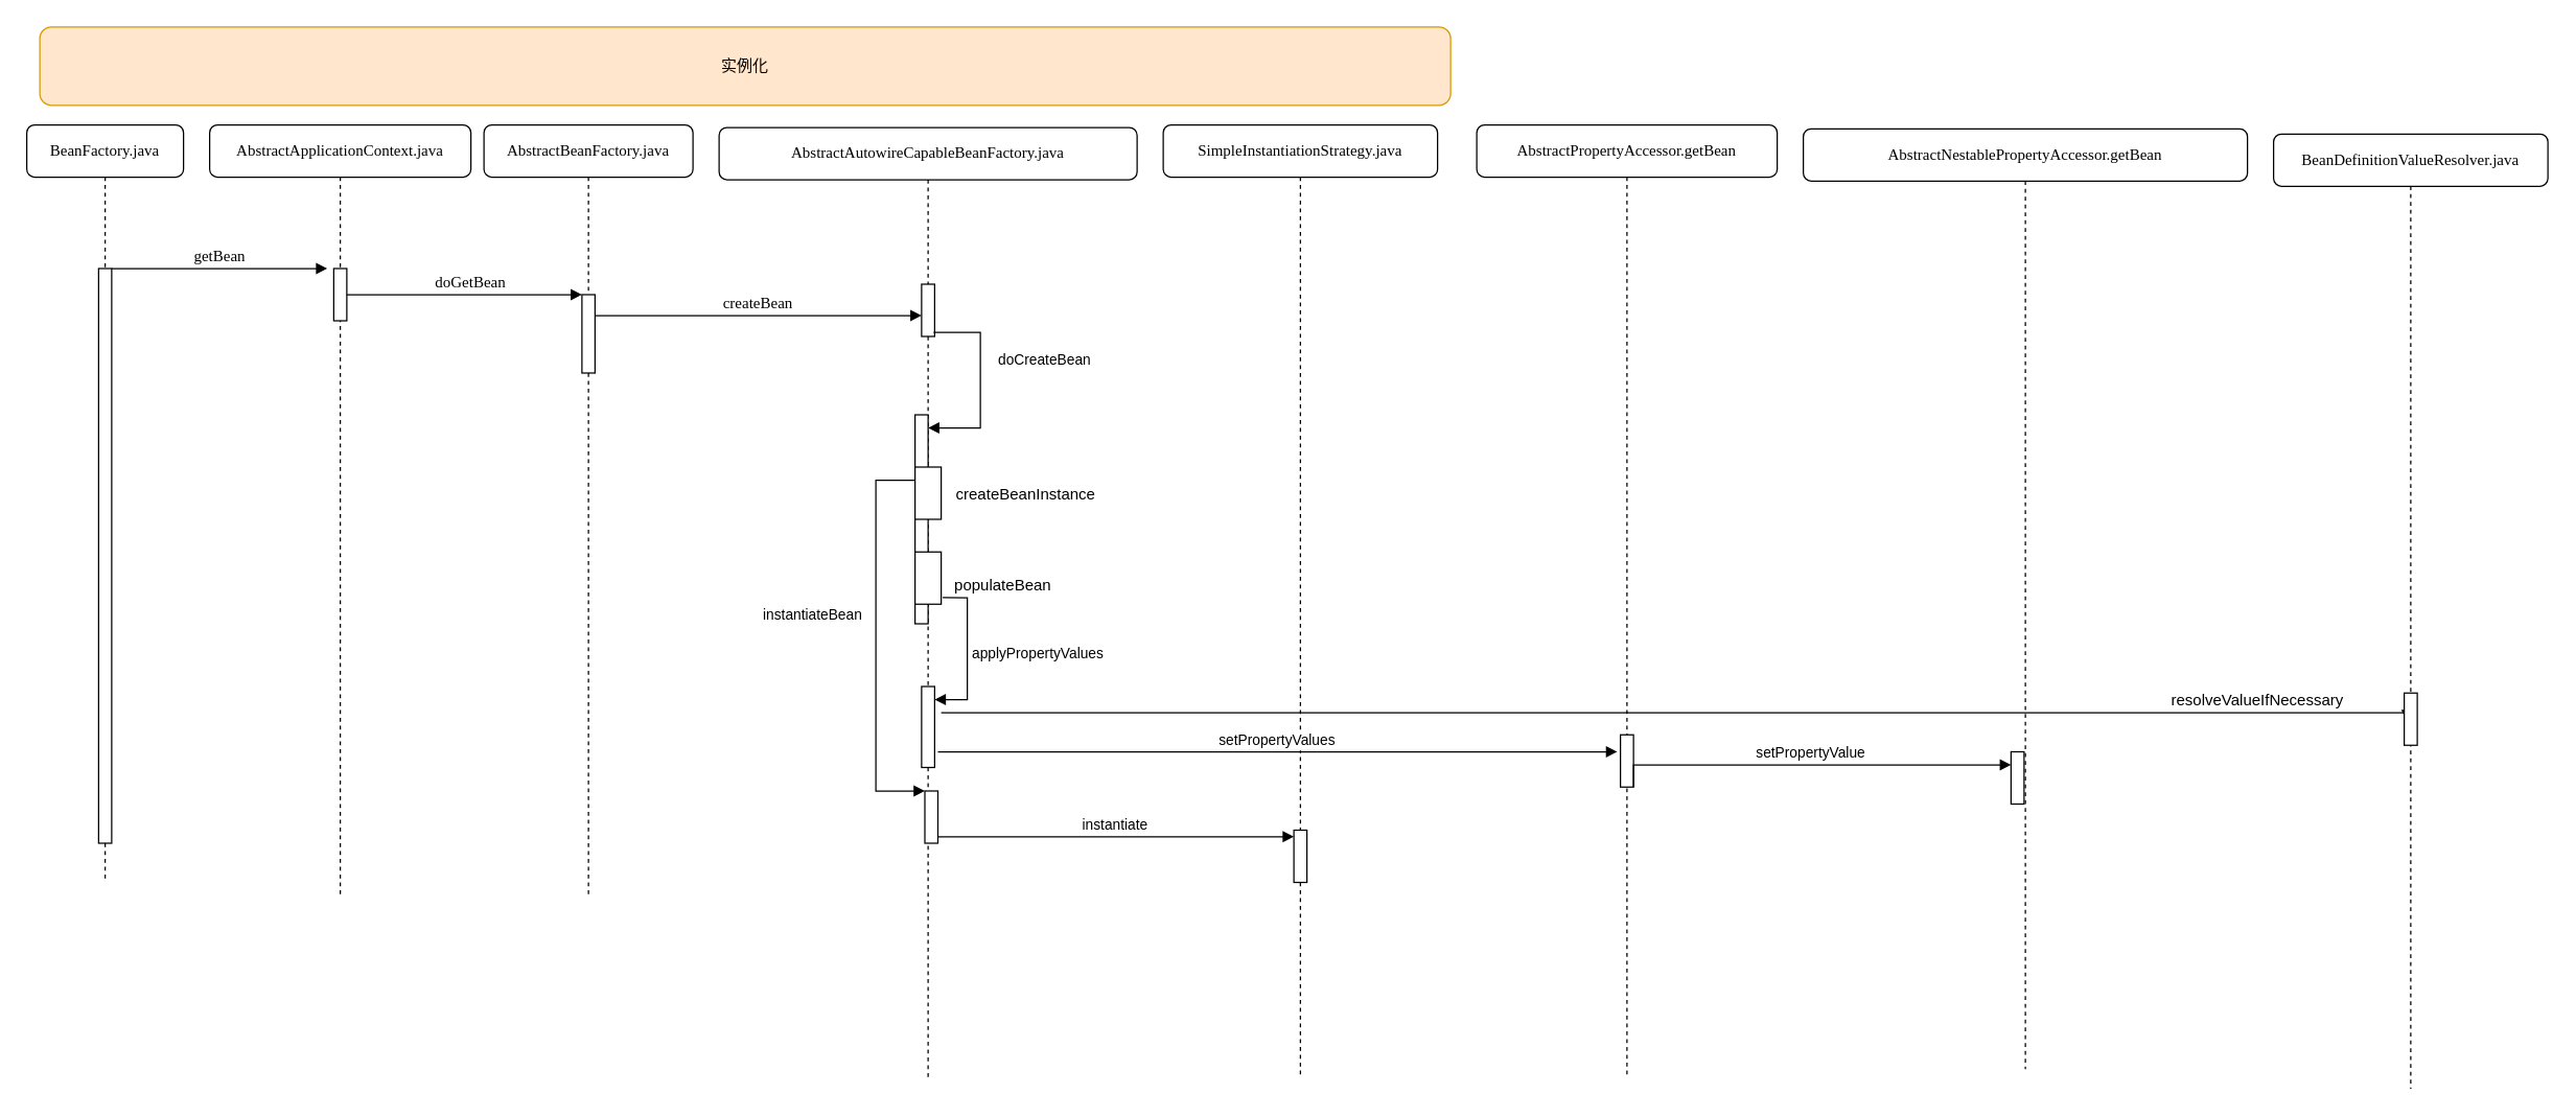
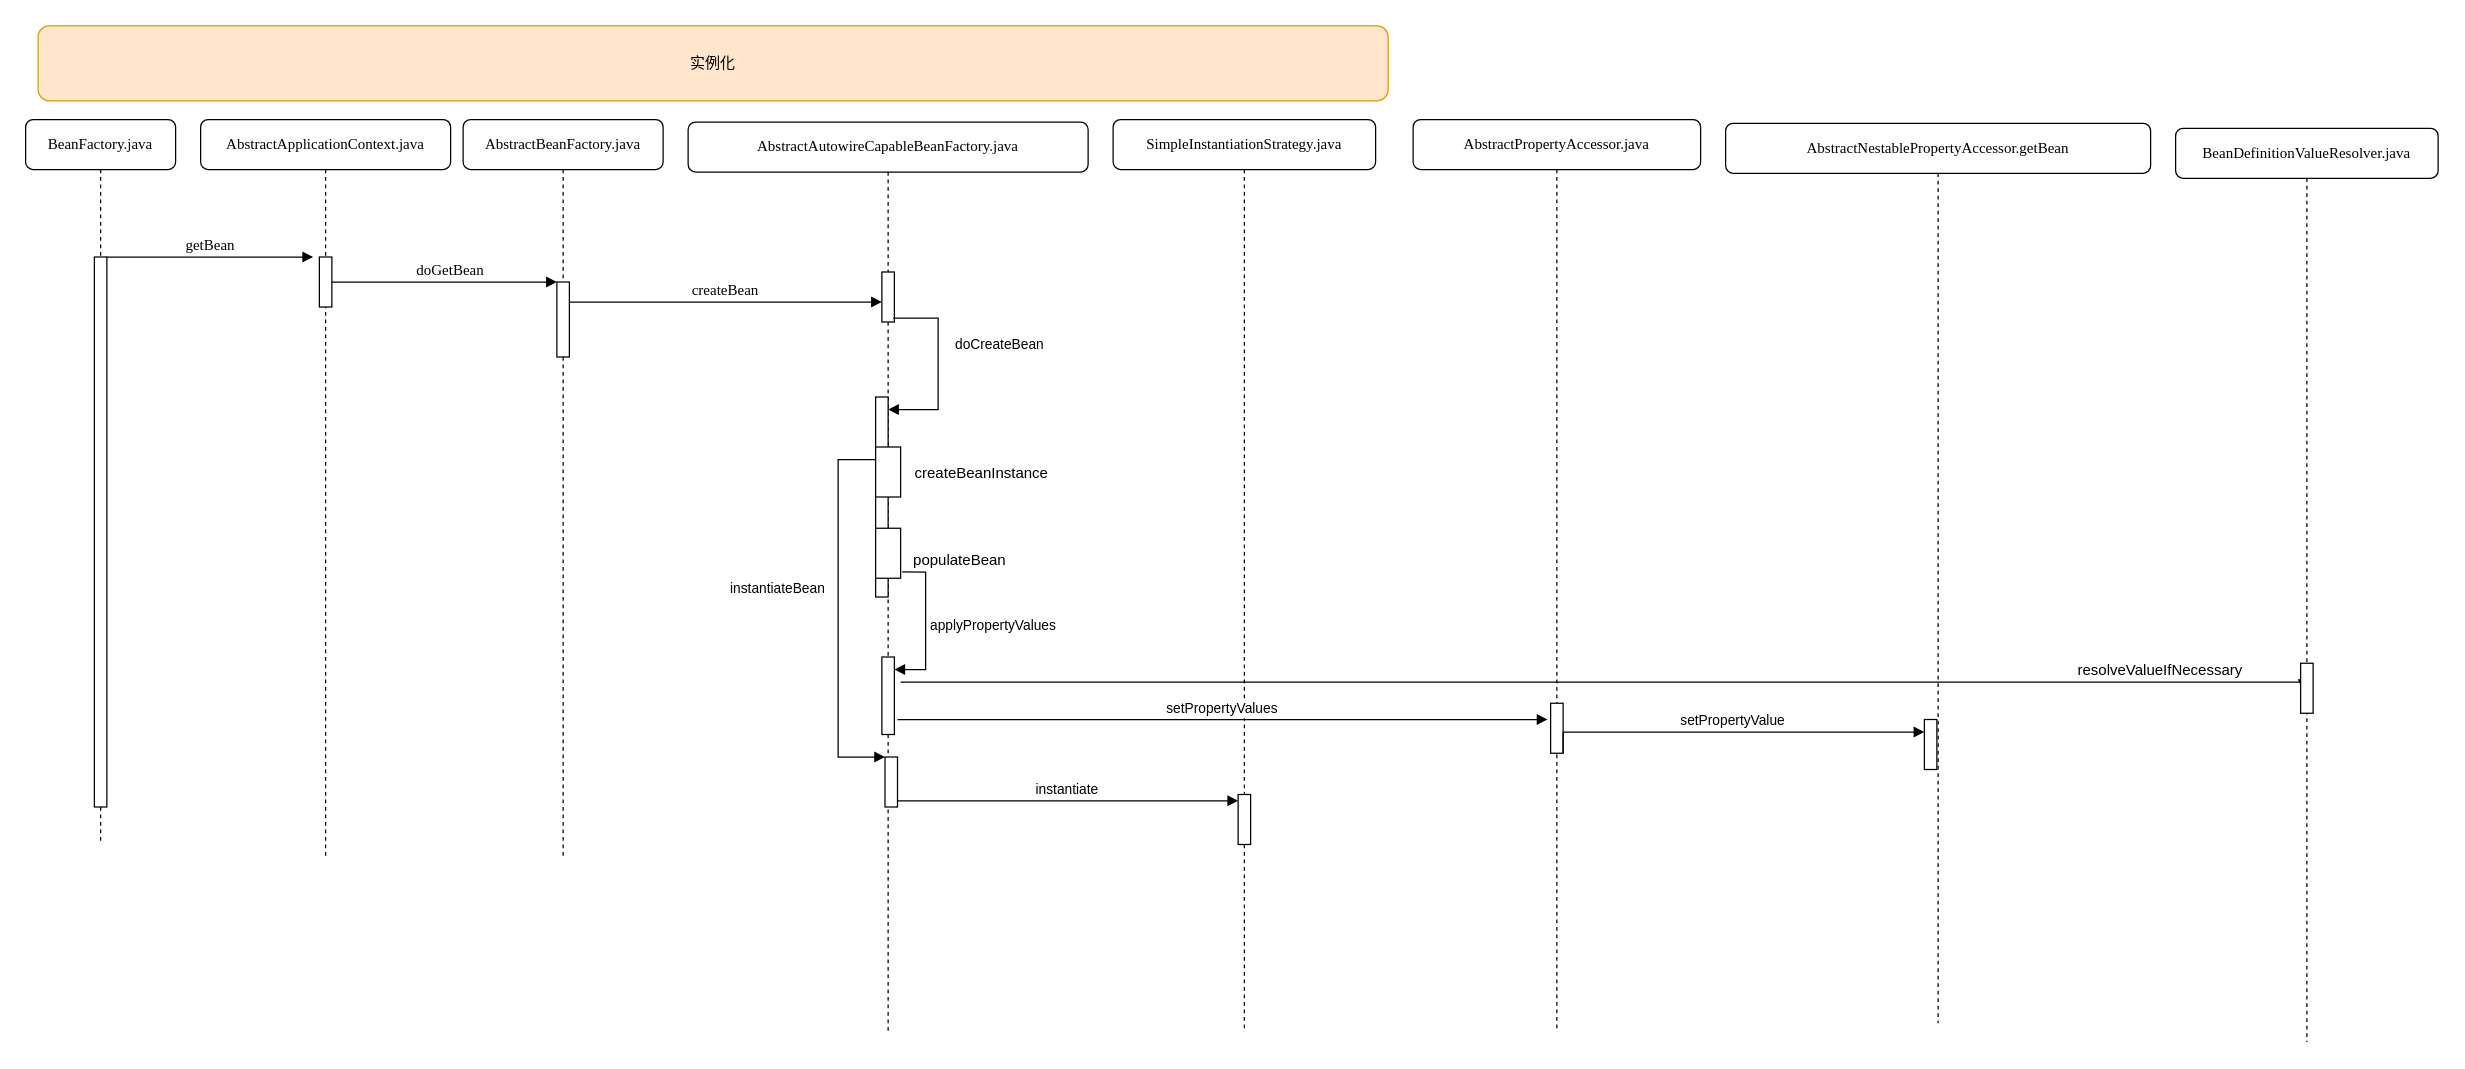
  <mxCell id="0" />
  <mxCell id="1" parent="0" />
  <mxCell id="2" value="AbstractApplicationContext.java" style="shape=umlLifeline;perimeter=lifelinePerimeter;whiteSpace=wrap;container=1;collapsible=0;recursiveResize=0;outlineConnect=0;rounded=1;shadow=0;comic=0;labelBackgroundColor=none;strokeWidth=1;fontFamily=Verdana;fontSize=12;align=center;" parent="1" vertex="1"><mxGeometry x="160" y="95" width="200" height="590" as="geometry" /></mxCell>
  <mxCell id="3" value="" style="html=1;points=[];perimeter=orthogonalPerimeter;rounded=0;shadow=0;comic=0;labelBackgroundColor=none;strokeWidth=1;fontFamily=Verdana;fontSize=12;align=center;" parent="2" vertex="1"><mxGeometry x="95" y="110" width="10" height="40" as="geometry" /></mxCell>
  <mxCell id="4" value="AbstractBeanFactory.java" style="shape=umlLifeline;perimeter=lifelinePerimeter;whiteSpace=wrap;container=1;collapsible=0;recursiveResize=0;outlineConnect=0;rounded=1;shadow=0;comic=0;labelBackgroundColor=none;strokeWidth=1;fontFamily=Verdana;fontSize=12;align=center;" parent="1" vertex="1"><mxGeometry x="370" y="95" width="160" height="590" as="geometry" /></mxCell>
  <mxCell id="5" value="" style="html=1;points=[];perimeter=orthogonalPerimeter;rounded=0;shadow=0;comic=0;labelBackgroundColor=none;strokeWidth=1;fontFamily=Verdana;fontSize=12;align=center;" parent="4" vertex="1"><mxGeometry x="75" y="130" width="10" height="60" as="geometry" /></mxCell>
  <mxCell id="6" value="AbstractAutowireCapableBeanFactory.java" style="shape=umlLifeline;perimeter=lifelinePerimeter;whiteSpace=wrap;container=1;collapsible=0;recursiveResize=0;outlineConnect=0;rounded=1;shadow=0;comic=0;labelBackgroundColor=none;strokeWidth=1;fontFamily=Verdana;fontSize=12;align=center;" parent="1" vertex="1"><mxGeometry x="550" y="97" width="320" height="728" as="geometry" /></mxCell>
  <mxCell id="7" value="" style="html=1;points=[];perimeter=orthogonalPerimeter;rounded=0;shadow=0;comic=0;labelBackgroundColor=none;strokeWidth=1;fontFamily=Verdana;fontSize=12;align=center;" vertex="1" parent="6"><mxGeometry x="155" y="120" width="10" height="40" as="geometry" /></mxCell>
  <mxCell id="8" value="" style="html=1;points=[];perimeter=orthogonalPerimeter;outlineConnect=0;targetShapes=umlLifeline;portConstraint=eastwest;newEdgeStyle={&quot;edgeStyle&quot;:&quot;elbowEdgeStyle&quot;,&quot;elbow&quot;:&quot;vertical&quot;,&quot;curved&quot;:0,&quot;rounded&quot;:0};" vertex="1" parent="6"><mxGeometry x="150" y="220" width="10" height="160" as="geometry" /></mxCell>
  <mxCell id="9" value="doCreateBean" style="html=1;align=left;spacingLeft=2;endArrow=block;rounded=0;edgeStyle=orthogonalEdgeStyle;curved=0;rounded=0;exitX=0.92;exitY=0.92;exitDx=0;exitDy=0;exitPerimeter=0;" edge="1" target="8" parent="6" source="7"><mxGeometry x="-0.235" y="10" relative="1" as="geometry"><mxPoint x="170" y="170" as="sourcePoint" /><Array as="points"><mxPoint x="200" y="157" /><mxPoint x="200" y="230" /></Array><mxPoint as="offset" /></mxGeometry></mxCell>
  <mxCell id="10" value="" style="html=1;points=[];perimeter=orthogonalPerimeter;outlineConnect=0;targetShapes=umlLifeline;portConstraint=eastwest;newEdgeStyle={&quot;edgeStyle&quot;:&quot;elbowEdgeStyle&quot;,&quot;elbow&quot;:&quot;vertical&quot;,&quot;curved&quot;:0,&quot;rounded&quot;:0};" vertex="1" parent="6"><mxGeometry x="150" y="260" width="20" height="40" as="geometry" /></mxCell>
  <mxCell id="11" value="createBeanInstance" style="text;align=center;verticalAlign=middle;resizable=0;points=[];autosize=1;strokeColor=none;fillColor=none;" vertex="1" parent="6"><mxGeometry x="155" y="250" width="160" height="60" as="geometry" /></mxCell>
  <mxCell id="12" value="populateBean" style="text;align=center;verticalAlign=middle;resizable=0;points=[];autosize=1;strokeColor=none;fillColor=none;" vertex="1" parent="6"><mxGeometry x="167.5" y="335" width="100" height="30" as="geometry" /></mxCell>
  <mxCell id="13" value="" style="html=1;points=[];perimeter=orthogonalPerimeter;outlineConnect=0;targetShapes=umlLifeline;portConstraint=eastwest;newEdgeStyle={&quot;edgeStyle&quot;:&quot;elbowEdgeStyle&quot;,&quot;elbow&quot;:&quot;vertical&quot;,&quot;curved&quot;:0,&quot;rounded&quot;:0};" vertex="1" parent="6"><mxGeometry x="150" y="325" width="20" height="40" as="geometry" /></mxCell>
  <mxCell id="14" value="instantiateBean" style="align=left;spacingLeft=2;endArrow=block;rounded=0;edgeStyle=orthogonalEdgeStyle;curved=0;rounded=0;" edge="1" target="15" parent="6"><mxGeometry x="-0.13" y="-90" relative="1" as="geometry"><mxPoint x="150" y="270" as="sourcePoint" /><Array as="points"><mxPoint x="120" y="270" /><mxPoint x="120" y="508" /></Array><mxPoint as="offset" /></mxGeometry></mxCell>
  <mxCell id="15" value="" style="html=1;points=[];perimeter=orthogonalPerimeter;outlineConnect=0;targetShapes=umlLifeline;portConstraint=eastwest;newEdgeStyle={&quot;edgeStyle&quot;:&quot;elbowEdgeStyle&quot;,&quot;elbow&quot;:&quot;vertical&quot;,&quot;curved&quot;:0,&quot;rounded&quot;:0};" vertex="1" parent="6"><mxGeometry x="157.5" y="508" width="10" height="40" as="geometry" /></mxCell>
  <mxCell id="16" value="" style="html=1;points=[];perimeter=orthogonalPerimeter;outlineConnect=0;targetShapes=umlLifeline;portConstraint=eastwest;newEdgeStyle={&quot;edgeStyle&quot;:&quot;elbowEdgeStyle&quot;,&quot;elbow&quot;:&quot;vertical&quot;,&quot;curved&quot;:0,&quot;rounded&quot;:0};" vertex="1" parent="6"><mxGeometry x="155" y="428" width="10" height="62" as="geometry" /></mxCell>
  <mxCell id="17" value="applyPropertyValues" style="align=left;spacingLeft=2;endArrow=block;rounded=0;edgeStyle=orthogonalEdgeStyle;curved=0;rounded=0;exitX=0.037;exitY=0.833;exitDx=0;exitDy=0;exitPerimeter=0;" edge="1" target="16" parent="6" source="12"><mxGeometry relative="1" as="geometry"><mxPoint x="160" y="408" as="sourcePoint" /><Array as="points"><mxPoint x="190" y="360" /><mxPoint x="190" y="438" /></Array></mxGeometry></mxCell>
  <mxCell id="18" value="SimpleInstantiationStrategy.java" style="shape=umlLifeline;perimeter=lifelinePerimeter;whiteSpace=wrap;container=1;collapsible=0;recursiveResize=0;outlineConnect=0;rounded=1;shadow=0;comic=0;labelBackgroundColor=none;strokeWidth=1;fontFamily=Verdana;fontSize=12;align=center;" parent="1" vertex="1"><mxGeometry x="890" y="95" width="210" height="730" as="geometry" /></mxCell>
  <mxCell id="19" value="" style="html=1;points=[];perimeter=orthogonalPerimeter;outlineConnect=0;targetShapes=umlLifeline;portConstraint=eastwest;newEdgeStyle={&quot;edgeStyle&quot;:&quot;elbowEdgeStyle&quot;,&quot;elbow&quot;:&quot;vertical&quot;,&quot;curved&quot;:0,&quot;rounded&quot;:0};" vertex="1" parent="18"><mxGeometry x="100" y="540" width="10" height="40" as="geometry" /></mxCell>
  <mxCell id="20" value="setPropertyValues" style="verticalAlign=bottom;endArrow=block;edgeStyle=elbowEdgeStyle;elbow=vertical;curved=0;rounded=0;" edge="1" parent="18"><mxGeometry x="-0.001" width="80" relative="1" as="geometry"><mxPoint x="-172.5" y="480" as="sourcePoint" /><mxPoint x="347.5" y="480" as="targetPoint" /><Array as="points"><mxPoint x="27.5" y="480" /></Array><mxPoint as="offset" /></mxGeometry></mxCell>
- <mxCell id="21" value="AbstractPropertyAccessor.getBean" style="shape=umlLifeline;perimeter=lifelinePerimeter;whiteSpace=wrap;container=1;collapsible=0;recursiveResize=0;outlineConnect=0;rounded=1;shadow=0;comic=0;labelBackgroundColor=none;strokeWidth=1;fontFamily=Verdana;fontSize=12;align=center;" parent="1" vertex="1"><mxGeometry x="1130" y="95" width="230" height="730" as="geometry" /></mxCell>
+ <mxCell id="21" value="AbstractPropertyAccessor.java" style="shape=umlLifeline;perimeter=lifelinePerimeter;whiteSpace=wrap;container=1;collapsible=0;recursiveResize=0;outlineConnect=0;rounded=1;shadow=0;comic=0;labelBackgroundColor=none;strokeWidth=1;fontFamily=Verdana;fontSize=12;align=center;" parent="1" vertex="1"><mxGeometry x="1130" y="95" width="230" height="730" as="geometry" /></mxCell>
  <mxCell id="22" value="" style="html=1;points=[];perimeter=orthogonalPerimeter;outlineConnect=0;targetShapes=umlLifeline;portConstraint=eastwest;newEdgeStyle={&quot;edgeStyle&quot;:&quot;elbowEdgeStyle&quot;,&quot;elbow&quot;:&quot;vertical&quot;,&quot;curved&quot;:0,&quot;rounded&quot;:0};" vertex="1" parent="21"><mxGeometry x="110" y="467" width="10" height="40" as="geometry" /></mxCell>
  <mxCell id="23" value="BeanFactory.java" style="shape=umlLifeline;perimeter=lifelinePerimeter;whiteSpace=wrap;container=1;collapsible=0;recursiveResize=0;outlineConnect=0;rounded=1;shadow=0;comic=0;labelBackgroundColor=none;strokeWidth=1;fontFamily=Verdana;fontSize=12;align=center;" parent="1" vertex="1"><mxGeometry y="95" width="120" height="580" as="geometry" x="20" /></mxCell>
  <mxCell id="24" value="" style="html=1;points=[];perimeter=orthogonalPerimeter;rounded=0;shadow=0;comic=0;labelBackgroundColor=none;strokeWidth=1;fontFamily=Verdana;fontSize=12;align=center;" parent="23" vertex="1"><mxGeometry x="55" y="110" width="10" height="440" as="geometry" /></mxCell>
  <mxCell id="25" value="createBean" style="verticalAlign=bottom;endArrow=block;labelBackgroundColor=none;fontFamily=Verdana;fontSize=12;edgeStyle=elbowEdgeStyle;elbow=vertical;" parent="1" source="5" target="7" edge="1"><mxGeometry relative="1" as="geometry"><mxPoint x="530" y="245" as="sourcePoint" /><Array as="points" /><mxPoint x="670" y="245" as="targetPoint" /></mxGeometry></mxCell>
  <mxCell id="26" value="getBean" style="verticalAlign=bottom;endArrow=block;labelBackgroundColor=none;fontFamily=Verdana;fontSize=12;edgeStyle=elbowEdgeStyle;elbow=vertical;" parent="1" source="24" edge="1"><mxGeometry relative="1" as="geometry"><mxPoint x="240" y="215" as="sourcePoint" /><mxPoint x="250" y="205" as="targetPoint" /><Array as="points"><mxPoint x="200" y="205" /></Array></mxGeometry></mxCell>
  <mxCell id="27" value="doGetBean" style="verticalAlign=bottom;endArrow=block;entryX=0;entryY=0;labelBackgroundColor=none;fontFamily=Verdana;fontSize=12;edgeStyle=elbowEdgeStyle;elbow=vertical;" parent="1" source="3" target="5" edge="1"><mxGeometry x="0.056" relative="1" as="geometry"><mxPoint x="390" y="225" as="sourcePoint" /><Array as="points"><mxPoint x="310" y="225" /></Array><mxPoint as="offset" /></mxGeometry></mxCell>
  <mxCell id="28" value="AbstractNestablePropertyAccessor.getBean" style="shape=umlLifeline;perimeter=lifelinePerimeter;whiteSpace=wrap;container=1;collapsible=0;recursiveResize=0;outlineConnect=0;rounded=1;shadow=0;comic=0;labelBackgroundColor=none;strokeWidth=1;fontFamily=Verdana;fontSize=12;align=center;" parent="1" vertex="1"><mxGeometry x="1380" y="98" width="340" height="720" as="geometry" /></mxCell>
  <mxCell id="29" value="" style="html=1;points=[];perimeter=orthogonalPerimeter;outlineConnect=0;targetShapes=umlLifeline;portConstraint=eastwest;newEdgeStyle={&quot;edgeStyle&quot;:&quot;elbowEdgeStyle&quot;,&quot;elbow&quot;:&quot;vertical&quot;,&quot;curved&quot;:0,&quot;rounded&quot;:0};" vertex="1" parent="28"><mxGeometry x="159" y="477" width="10" height="40" as="geometry" /></mxCell>
  <mxCell id="30" value="实例化" style="rounded=1;whiteSpace=wrap;html=1;fillColor=#ffe6cc;strokeColor=#d79b00;" vertex="1" parent="1"><mxGeometry x="30" y="20" width="1080" height="60" as="geometry" /></mxCell>
  <mxCell id="31" value="instantiate" style="verticalAlign=bottom;endArrow=block;edgeStyle=elbowEdgeStyle;elbow=vertical;curved=0;rounded=0;" edge="1" parent="1" source="15" target="19"><mxGeometry width="80" relative="1" as="geometry"><mxPoint x="713" y="577" as="sourcePoint" /><mxPoint x="970" y="577" as="targetPoint" /></mxGeometry></mxCell>
  <mxCell id="32" value="BeanDefinitionValueResolver.java" style="shape=umlLifeline;perimeter=lifelinePerimeter;whiteSpace=wrap;html=1;container=1;collapsible=0;recursiveResize=0;outlineConnect=0;rounded=1;shadow=0;comic=0;labelBackgroundColor=none;strokeWidth=1;fontFamily=Verdana;fontSize=12;align=center;" vertex="1" parent="1"><mxGeometry x="1740" y="102" width="210" height="731" as="geometry" /></mxCell>
  <mxCell id="33" value="resolveValueIfNecessary" style="text;whiteSpace=wrap;html=1;" vertex="1" parent="32"><mxGeometry x="-80" y="420" width="170" height="40" as="geometry" /></mxCell>
  <mxCell id="34" value="" style="verticalAlign=bottom;endArrow=block;edgeStyle=elbowEdgeStyle;elbow=vertical;curved=0;rounded=0;" edge="1" parent="32"><mxGeometry x="-0.001" width="80" relative="1" as="geometry"><mxPoint x="-1020" y="443" as="sourcePoint" /><mxPoint x="102" y="449.5" as="targetPoint" /><Array as="points"><mxPoint x="-1020" y="443" /></Array><mxPoint as="offset" /></mxGeometry></mxCell>
  <mxCell id="35" value="" style="html=1;points=[];perimeter=orthogonalPerimeter;outlineConnect=0;targetShapes=umlLifeline;portConstraint=eastwest;newEdgeStyle={&quot;edgeStyle&quot;:&quot;elbowEdgeStyle&quot;,&quot;elbow&quot;:&quot;vertical&quot;,&quot;curved&quot;:0,&quot;rounded&quot;:0};" vertex="1" parent="32"><mxGeometry x="100" y="428" width="10" height="40" as="geometry" /></mxCell>
  <mxCell id="36" value="setPropertyValue" style="verticalAlign=bottom;endArrow=block;edgeStyle=elbowEdgeStyle;elbow=vertical;curved=0;rounded=0;exitX=1;exitY=1;exitDx=0;exitDy=0;exitPerimeter=0;" edge="1" parent="1" source="22" target="29"><mxGeometry x="-0.001" width="80" relative="1" as="geometry"><mxPoint x="1260" y="585" as="sourcePoint" /><mxPoint x="1520" y="575" as="targetPoint" /><Array as="points"><mxPoint x="1470" y="585" /></Array><mxPoint as="offset" /></mxGeometry></mxCell>
